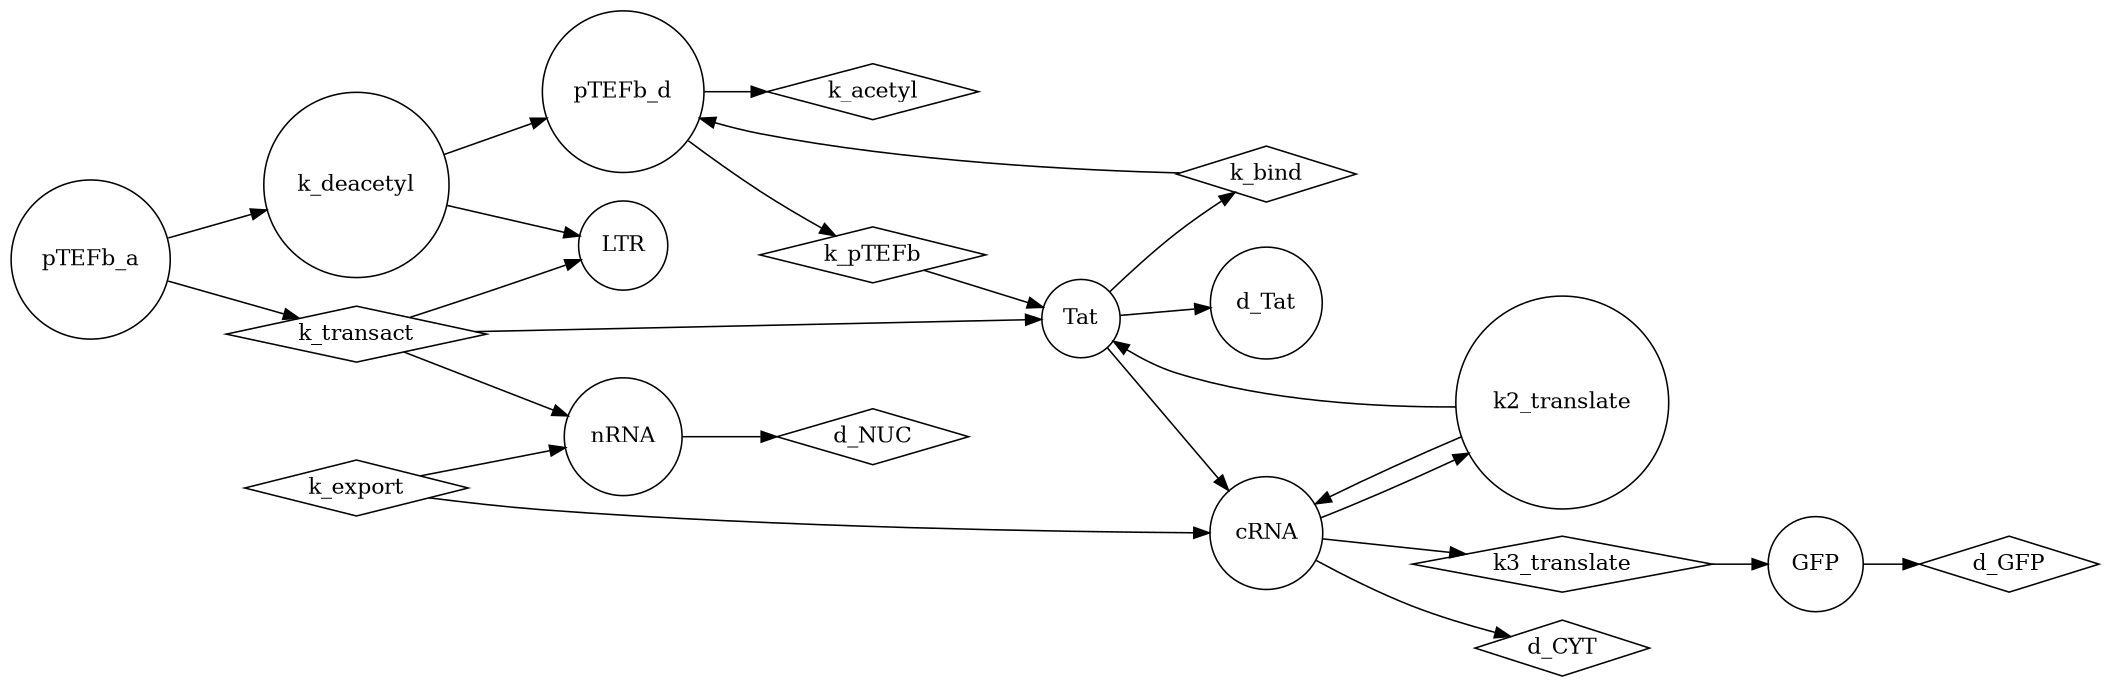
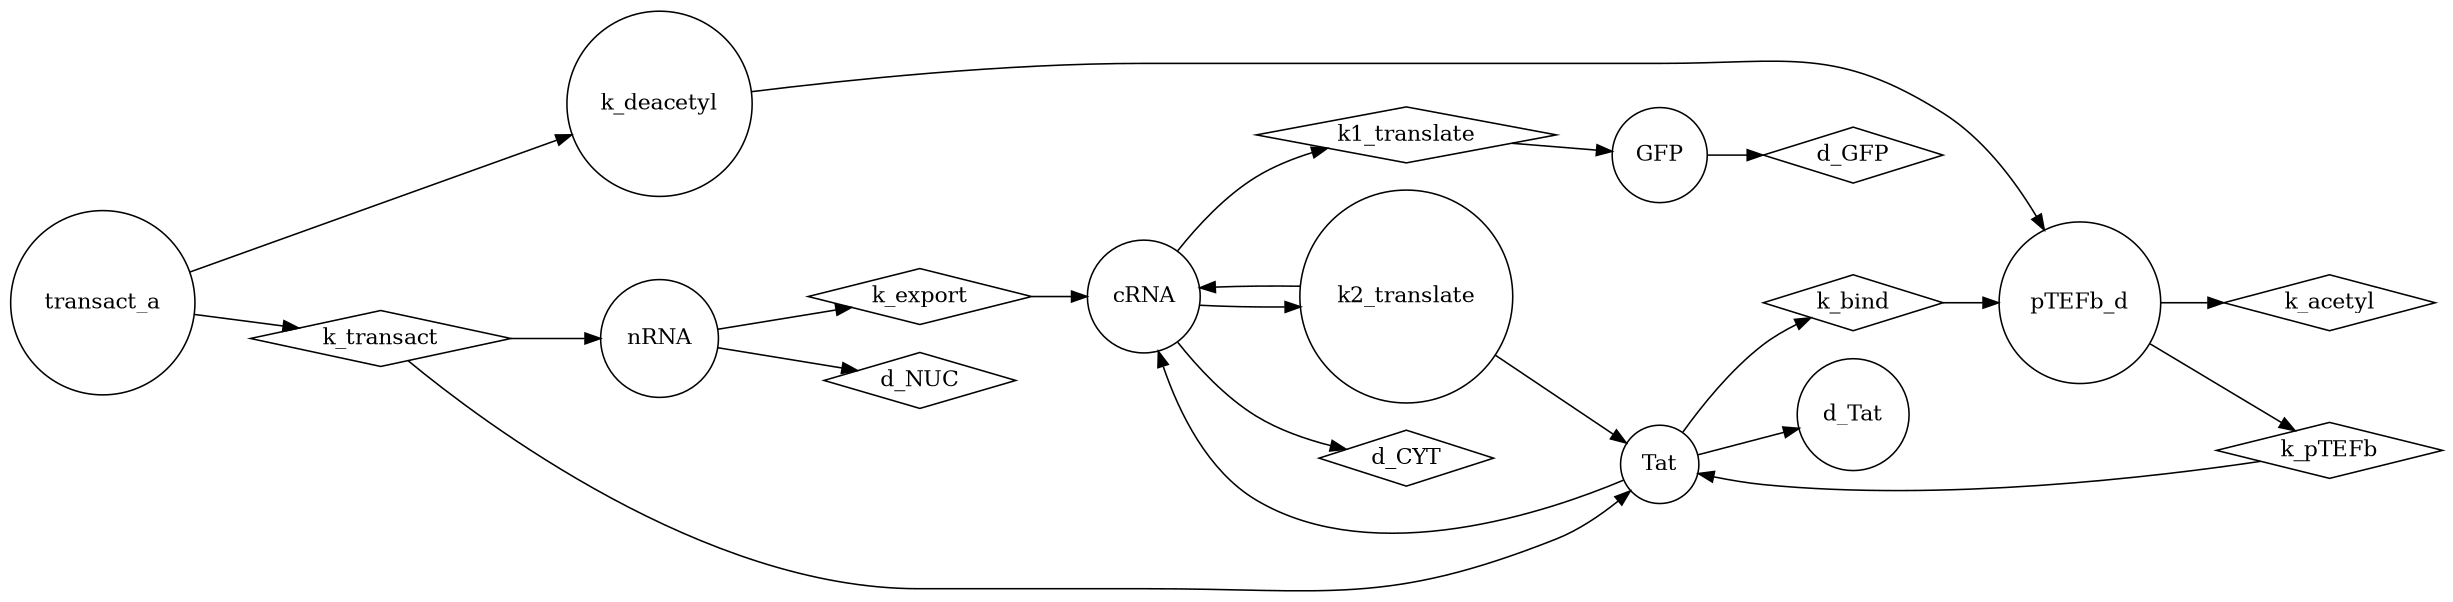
  digraph {
    rankdir=LR
    node [shape=circle]
-   LTR
    nRNA
    k_export [shape=diamond]
    d_NUC [shape=diamond]
    cRNA
-   k1_translate [shape=diamond label=k3_translate]
+   k1_translate [shape=diamond]
    k2_translate
    d_CYT [shape=diamond]
    GFP
    d_GFP [shape=diamond]
    Tat
    k_bind [shape=diamond]
    d_Tat
    pTEFb_d
    n15 [label=k_pTEFb shape=diamond]
    k_acetyl [shape=diamond]
-   pTEFb_a
+   pTEFb_a [label=transact_a]
    k_deacetyl
    k_transact [shape=diamond]
-   k_export -> nRNA
+   nRNA -> k_export
    nRNA -> d_NUC
    k_export -> cRNA
    cRNA -> k1_translate
    cRNA -> k2_translate
    cRNA -> d_CYT
    k1_translate -> GFP
    k2_translate -> cRNA
    k2_translate -> Tat
    GFP -> d_GFP
    Tat -> cRNA
    Tat -> k_bind
    Tat -> d_Tat
    k_bind -> pTEFb_d
    pTEFb_d -> n15
    pTEFb_d -> k_acetyl
    n15 -> Tat
    pTEFb_a -> k_deacetyl
    pTEFb_a -> k_transact
-   k_deacetyl -> LTR
    k_deacetyl -> pTEFb_d
-   k_transact -> LTR
    k_transact -> nRNA
    k_transact -> Tat
  }
